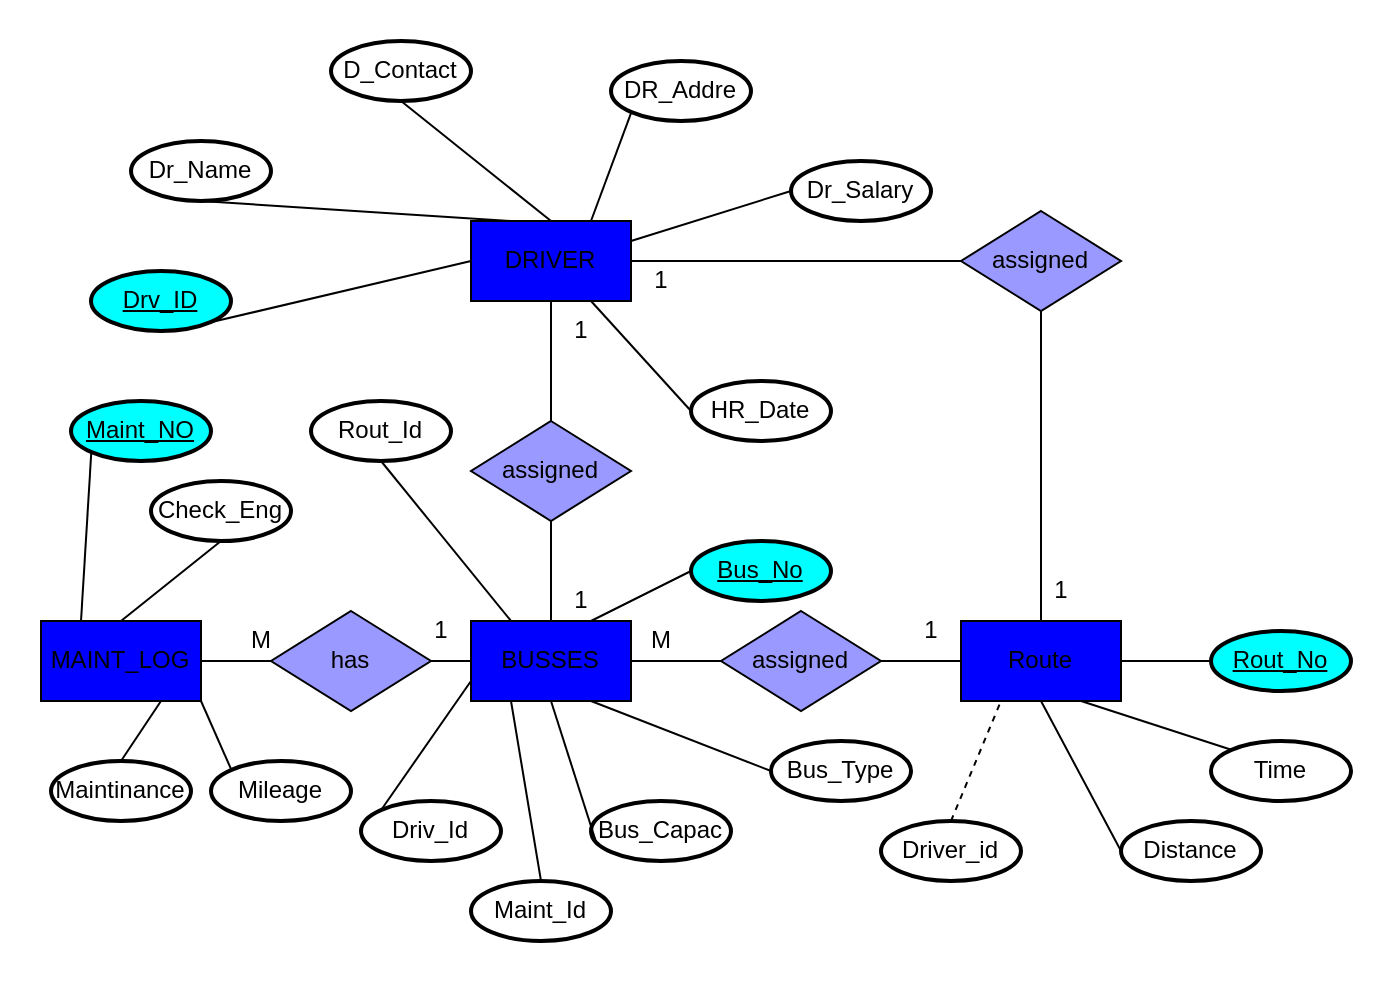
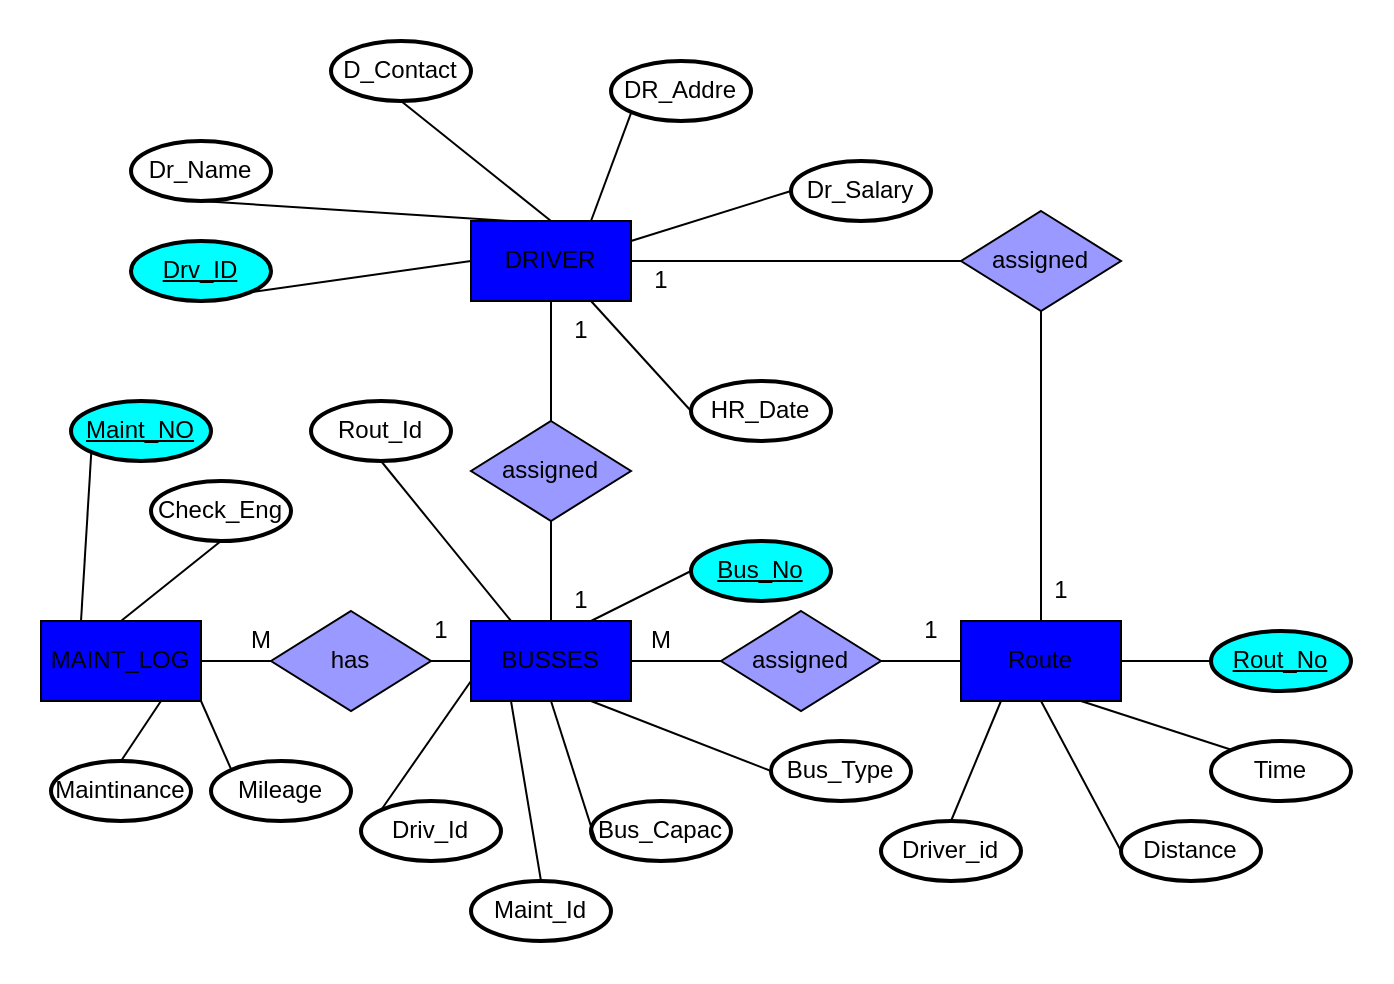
  <mxCell id="0" />
  <mxCell id="1" parent="0" />
  <mxCell id="2" value="DRIVER" style="rounded=0;whiteSpace=wrap;html=1;fillColor=light-dark(#0000FF,#0000FF);" parent="1" vertex="1"><mxGeometry x="235" y="110" width="80" height="40" as="geometry" /></mxCell>
  <mxCell id="3" value="MAINT_LOG" style="rounded=0;whiteSpace=wrap;html=1;fillColor=light-dark(#0000FF,#0000FF);" parent="1" vertex="1"><mxGeometry x="20" y="310" width="80" height="40" as="geometry" /></mxCell>
  <mxCell id="4" value="Route" style="rounded=0;whiteSpace=wrap;html=1;fillColor=light-dark(#0000FF,#0000FF);" parent="1" vertex="1"><mxGeometry x="480" y="310" width="80" height="40" as="geometry" /></mxCell>
  <mxCell id="5" value="BUSSES" style="rounded=0;whiteSpace=wrap;html=1;fillColor=light-dark(#0000FF,#0000FF);" parent="1" vertex="1"><mxGeometry x="235" y="310" width="80" height="40" as="geometry" /></mxCell>
  <mxCell id="6" value="has" style="rhombus;whiteSpace=wrap;html=1;fillColor=light-dark(#9999FF,#3399FF);" parent="1" vertex="1"><mxGeometry x="135" y="305" width="80" height="50" as="geometry" /></mxCell>
  <mxCell id="7" value="assigned" style="rhombus;whiteSpace=wrap;html=1;fillColor=light-dark(#9999FF,#3399FF);" parent="1" vertex="1"><mxGeometry x="235" y="210" width="80" height="50" as="geometry" /></mxCell>
  <mxCell id="8" value="" style="endArrow=none;html=1;rounded=0;exitX=1;exitY=0.5;exitDx=0;exitDy=0;entryX=0;entryY=0.5;entryDx=0;entryDy=0;" parent="1" source="3" target="6" edge="1"><mxGeometry width="50" height="50" relative="1" as="geometry"><mxPoint x="115" y="340" as="sourcePoint" /><mxPoint x="135" y="340" as="targetPoint" /></mxGeometry></mxCell>
  <mxCell id="9" value="" style="endArrow=none;html=1;rounded=0;exitX=1;exitY=0.5;exitDx=0;exitDy=0;entryX=0;entryY=0.5;entryDx=0;entryDy=0;" parent="1" source="6" target="5" edge="1"><mxGeometry width="50" height="50" relative="1" as="geometry"><mxPoint x="195" y="355" as="sourcePoint" /><mxPoint x="215" y="355" as="targetPoint" /></mxGeometry></mxCell>
  <mxCell id="10" value="Dr_Name" style="strokeWidth=2;html=1;shape=mxgraph.flowchart.start_1;whiteSpace=wrap;" parent="1" vertex="1"><mxGeometry x="65" y="70" width="70" height="30" as="geometry" /></mxCell>
  <mxCell id="11" value="D_Contact" style="strokeWidth=2;html=1;shape=mxgraph.flowchart.start_1;whiteSpace=wrap;" parent="1" vertex="1"><mxGeometry x="165" y="20" width="70" height="30" as="geometry" /></mxCell>
  <mxCell id="12" value="DR_Addre" style="strokeWidth=2;html=1;shape=mxgraph.flowchart.start_1;whiteSpace=wrap;" parent="1" vertex="1"><mxGeometry x="305" y="30" width="70" height="30" as="geometry" /></mxCell>
- <mxCell id="13" value="&lt;u&gt;Drv_ID&lt;/u&gt;" style="strokeWidth=2;html=1;shape=mxgraph.flowchart.start_1;whiteSpace=wrap;fillColor=light-dark(#00FFFF,#00CCCC);" parent="1" vertex="1"><mxGeometry x="45" y="135" width="70" height="30" as="geometry" /></mxCell>
+ <mxCell id="13" value="&lt;u&gt;Drv_ID&lt;/u&gt;" style="strokeWidth=2;html=1;shape=mxgraph.flowchart.start_1;whiteSpace=wrap;fillColor=light-dark(#00FFFF,#00CCCC);" parent="1" vertex="1"><mxGeometry x="65" y="120" width="70" height="30" as="geometry" /></mxCell>
  <mxCell id="14" value="" style="endArrow=none;html=1;rounded=0;exitX=0.855;exitY=0.855;exitDx=0;exitDy=0;entryX=0;entryY=0.5;entryDx=0;entryDy=0;exitPerimeter=0;" parent="1" source="13" target="2" edge="1"><mxGeometry width="50" height="50" relative="1" as="geometry"><mxPoint x="325" y="100" as="sourcePoint" /><mxPoint x="445" y="100" as="targetPoint" /></mxGeometry></mxCell>
  <mxCell id="15" value="" style="endArrow=none;html=1;rounded=0;exitX=0.5;exitY=1;exitDx=0;exitDy=0;exitPerimeter=0;entryX=0.25;entryY=0;entryDx=0;entryDy=0;" parent="1" source="10" target="2" edge="1"><mxGeometry width="50" height="50" relative="1" as="geometry"><mxPoint x="335" y="110" as="sourcePoint" /><mxPoint x="275" y="60" as="targetPoint" /></mxGeometry></mxCell>
  <mxCell id="16" value="" style="endArrow=none;html=1;rounded=0;exitX=0.5;exitY=1;exitDx=0;exitDy=0;entryX=0.5;entryY=0;entryDx=0;entryDy=0;exitPerimeter=0;" parent="1" source="11" target="2" edge="1"><mxGeometry width="50" height="50" relative="1" as="geometry"><mxPoint x="345" y="120" as="sourcePoint" /><mxPoint x="465" y="120" as="targetPoint" /></mxGeometry></mxCell>
  <mxCell id="17" value="" style="endArrow=none;html=1;rounded=0;exitX=0.145;exitY=0.855;exitDx=0;exitDy=0;entryX=0.75;entryY=0;entryDx=0;entryDy=0;exitPerimeter=0;" parent="1" source="12" target="2" edge="1"><mxGeometry width="50" height="50" relative="1" as="geometry"><mxPoint x="355" y="130" as="sourcePoint" /><mxPoint x="475" y="130" as="targetPoint" /></mxGeometry></mxCell>
  <mxCell id="18" value="&lt;u&gt;Rout_No&lt;/u&gt;" style="strokeWidth=2;html=1;shape=mxgraph.flowchart.start_1;whiteSpace=wrap;fillColor=light-dark(#00FFFF,#00CCCC);" parent="1" vertex="1"><mxGeometry x="605" y="315" width="70" height="30" as="geometry" /></mxCell>
  <mxCell id="19" value="Driver_id" style="strokeWidth=2;html=1;shape=mxgraph.flowchart.start_1;whiteSpace=wrap;" parent="1" vertex="1"><mxGeometry x="440" y="410" width="70" height="30" as="geometry" /></mxCell>
  <mxCell id="20" value="Distance" style="strokeWidth=2;html=1;shape=mxgraph.flowchart.start_1;whiteSpace=wrap;" parent="1" vertex="1"><mxGeometry x="560" y="410" width="70" height="30" as="geometry" /></mxCell>
  <mxCell id="21" value="Time" style="strokeWidth=2;html=1;shape=mxgraph.flowchart.start_1;whiteSpace=wrap;" parent="1" vertex="1"><mxGeometry x="605" y="370" width="70" height="30" as="geometry" /></mxCell>
  <mxCell id="22" value="Check_Eng" style="strokeWidth=2;html=1;shape=mxgraph.flowchart.start_1;whiteSpace=wrap;" parent="1" vertex="1"><mxGeometry x="75" y="240" width="70" height="30" as="geometry" /></mxCell>
  <mxCell id="23" value="&lt;u&gt;Maint_NO&lt;/u&gt;" style="strokeWidth=2;html=1;shape=mxgraph.flowchart.start_1;whiteSpace=wrap;fillColor=light-dark(#00FFFF,#00CCCC);" parent="1" vertex="1"><mxGeometry x="35" y="200" width="70" height="30" as="geometry" /></mxCell>
  <mxCell id="24" value="Maintinance" style="strokeWidth=2;html=1;shape=mxgraph.flowchart.start_1;whiteSpace=wrap;" parent="1" vertex="1"><mxGeometry x="25" y="380" width="70" height="30" as="geometry" /></mxCell>
  <mxCell id="25" value="Mileage" style="strokeWidth=2;html=1;shape=mxgraph.flowchart.start_1;whiteSpace=wrap;" parent="1" vertex="1"><mxGeometry x="105" y="380" width="70" height="30" as="geometry" /></mxCell>
  <mxCell id="26" value="&lt;u&gt;Bus_No&lt;/u&gt;" style="strokeWidth=2;html=1;shape=mxgraph.flowchart.start_1;whiteSpace=wrap;fillColor=light-dark(#00FFFF,#00CCCC);" parent="1" vertex="1"><mxGeometry x="345" y="270" width="70" height="30" as="geometry" /></mxCell>
  <mxCell id="27" value="Bus_Capac" style="strokeWidth=2;html=1;shape=mxgraph.flowchart.start_1;whiteSpace=wrap;" parent="1" vertex="1"><mxGeometry x="295" y="400" width="70" height="30" as="geometry" /></mxCell>
  <mxCell id="28" value="Maint_Id" style="strokeWidth=2;html=1;shape=mxgraph.flowchart.start_1;whiteSpace=wrap;" parent="1" vertex="1"><mxGeometry x="235" y="440" width="70" height="30" as="geometry" /></mxCell>
  <mxCell id="29" value="Driv_Id" style="strokeWidth=2;html=1;shape=mxgraph.flowchart.start_1;whiteSpace=wrap;" parent="1" vertex="1"><mxGeometry x="180" y="400" width="70" height="30" as="geometry" /></mxCell>
  <mxCell id="30" value="" style="endArrow=none;html=1;rounded=0;entryX=0.5;entryY=0;entryDx=0;entryDy=0;exitX=0.5;exitY=1;exitDx=0;exitDy=0;exitPerimeter=0;" parent="1" source="22" target="3" edge="1"><mxGeometry width="50" height="50" relative="1" as="geometry"><mxPoint x="285" y="450" as="sourcePoint" /><mxPoint x="285" y="480" as="targetPoint" /></mxGeometry></mxCell>
  <mxCell id="31" value="" style="endArrow=none;html=1;rounded=0;entryX=0.25;entryY=0;entryDx=0;entryDy=0;exitX=0.145;exitY=0.855;exitDx=0;exitDy=0;exitPerimeter=0;" parent="1" source="23" target="3" edge="1"><mxGeometry width="50" height="50" relative="1" as="geometry"><mxPoint x="200" y="300" as="sourcePoint" /><mxPoint x="125" y="320" as="targetPoint" /></mxGeometry></mxCell>
  <mxCell id="32" value="" style="endArrow=none;html=1;rounded=0;entryX=1;entryY=1;entryDx=0;entryDy=0;exitX=0.145;exitY=0.145;exitDx=0;exitDy=0;exitPerimeter=0;" parent="1" source="25" target="3" edge="1"><mxGeometry width="50" height="50" relative="1" as="geometry"><mxPoint x="210" y="310" as="sourcePoint" /><mxPoint x="135" y="330" as="targetPoint" /></mxGeometry></mxCell>
  <mxCell id="33" value="" style="endArrow=none;html=1;rounded=0;entryX=0.75;entryY=1;entryDx=0;entryDy=0;exitX=0.5;exitY=0;exitDx=0;exitDy=0;exitPerimeter=0;" parent="1" source="24" target="3" edge="1"><mxGeometry width="50" height="50" relative="1" as="geometry"><mxPoint x="220" y="320" as="sourcePoint" /><mxPoint x="145" y="340" as="targetPoint" /></mxGeometry></mxCell>
  <mxCell id="34" value="" style="endArrow=none;html=1;rounded=0;entryX=0.75;entryY=0;entryDx=0;entryDy=0;exitX=0;exitY=0.5;exitDx=0;exitDy=0;exitPerimeter=0;" parent="1" source="26" target="5" edge="1"><mxGeometry width="50" height="50" relative="1" as="geometry"><mxPoint x="230" y="430" as="sourcePoint" /><mxPoint x="155" y="450" as="targetPoint" /></mxGeometry></mxCell>
  <mxCell id="35" value="" style="endArrow=none;html=1;rounded=0;exitX=0.043;exitY=0.733;exitDx=0;exitDy=0;exitPerimeter=0;entryX=0.5;entryY=1;entryDx=0;entryDy=0;" parent="1" source="27" target="5" edge="1"><mxGeometry width="50" height="50" relative="1" as="geometry"><mxPoint x="240" y="440" as="sourcePoint" /><mxPoint x="325" y="310" as="targetPoint" /></mxGeometry></mxCell>
  <mxCell id="36" value="" style="endArrow=none;html=1;rounded=0;entryX=0.25;entryY=1;entryDx=0;entryDy=0;exitX=0.5;exitY=0;exitDx=0;exitDy=0;exitPerimeter=0;" parent="1" source="28" target="5" edge="1"><mxGeometry width="50" height="50" relative="1" as="geometry"><mxPoint x="250" y="450" as="sourcePoint" /><mxPoint x="175" y="470" as="targetPoint" /></mxGeometry></mxCell>
  <mxCell id="37" value="" style="endArrow=none;html=1;rounded=0;entryX=0;entryY=0.75;entryDx=0;entryDy=0;exitX=0.145;exitY=0.145;exitDx=0;exitDy=0;exitPerimeter=0;" parent="1" source="29" target="5" edge="1"><mxGeometry width="50" height="50" relative="1" as="geometry"><mxPoint x="260" y="460" as="sourcePoint" /><mxPoint x="185" y="480" as="targetPoint" /></mxGeometry></mxCell>
  <mxCell id="38" value="Dr_Salary" style="strokeWidth=2;html=1;shape=mxgraph.flowchart.start_1;whiteSpace=wrap;" parent="1" vertex="1"><mxGeometry x="395" y="80" width="70" height="30" as="geometry" /></mxCell>
  <mxCell id="39" value="" style="endArrow=none;html=1;rounded=0;entryX=0;entryY=0.5;entryDx=0;entryDy=0;entryPerimeter=0;exitX=1;exitY=0.25;exitDx=0;exitDy=0;" parent="1" source="2" target="38" edge="1"><mxGeometry width="50" height="50" relative="1" as="geometry"><mxPoint x="309" y="70" as="sourcePoint" /><mxPoint x="445" y="190" as="targetPoint" /></mxGeometry></mxCell>
  <mxCell id="40" value="Bus_Type" style="strokeWidth=2;html=1;shape=mxgraph.flowchart.start_1;whiteSpace=wrap;" parent="1" vertex="1"><mxGeometry x="385" y="370" width="70" height="30" as="geometry" /></mxCell>
  <mxCell id="41" value="" style="endArrow=none;html=1;rounded=0;exitX=0.75;exitY=1;exitDx=0;exitDy=0;entryX=0;entryY=0.5;entryDx=0;entryDy=0;entryPerimeter=0;" parent="1" source="5" target="40" edge="1"><mxGeometry width="50" height="50" relative="1" as="geometry"><mxPoint x="395" y="240" as="sourcePoint" /><mxPoint x="445" y="190" as="targetPoint" /></mxGeometry></mxCell>
  <mxCell id="42" value="HR_Date" style="strokeWidth=2;html=1;shape=mxgraph.flowchart.start_1;whiteSpace=wrap;" parent="1" vertex="1"><mxGeometry x="345" y="190" width="70" height="30" as="geometry" /></mxCell>
  <mxCell id="43" value="" style="endArrow=none;html=1;rounded=0;entryX=0;entryY=0.5;entryDx=0;entryDy=0;entryPerimeter=0;exitX=0.75;exitY=1;exitDx=0;exitDy=0;" parent="1" source="2" target="42" edge="1"><mxGeometry width="50" height="50" relative="1" as="geometry"><mxPoint x="315" y="80" as="sourcePoint" /><mxPoint x="433" y="4" as="targetPoint" /></mxGeometry></mxCell>
  <mxCell id="44" value="assigned" style="rhombus;whiteSpace=wrap;html=1;fillColor=light-dark(#9999FF,#3399FF);" parent="1" vertex="1"><mxGeometry x="360" y="305" width="80" height="50" as="geometry" /></mxCell>
  <mxCell id="45" value="" style="endArrow=none;html=1;rounded=0;entryX=1;entryY=0.5;entryDx=0;entryDy=0;exitX=0;exitY=0.5;exitDx=0;exitDy=0;" parent="1" source="44" target="5" edge="1"><mxGeometry width="50" height="50" relative="1" as="geometry"><mxPoint x="355" y="295" as="sourcePoint" /><mxPoint x="305" y="320" as="targetPoint" /></mxGeometry></mxCell>
  <mxCell id="46" value="" style="endArrow=none;html=1;rounded=0;exitX=0;exitY=0.5;exitDx=0;exitDy=0;entryX=1;entryY=0.5;entryDx=0;entryDy=0;" parent="1" source="4" target="44" edge="1"><mxGeometry width="50" height="50" relative="1" as="geometry"><mxPoint x="365" y="305" as="sourcePoint" /><mxPoint x="445" y="290" as="targetPoint" /></mxGeometry></mxCell>
  <mxCell id="47" value="" style="endArrow=none;html=1;rounded=0;entryX=0.5;entryY=0;entryDx=0;entryDy=0;exitX=0.5;exitY=1;exitDx=0;exitDy=0;" parent="1" source="7" target="5" edge="1"><mxGeometry width="50" height="50" relative="1" as="geometry"><mxPoint x="375" y="315" as="sourcePoint" /><mxPoint x="325" y="340" as="targetPoint" /></mxGeometry></mxCell>
  <mxCell id="48" value="" style="endArrow=none;html=1;rounded=0;entryX=0.5;entryY=0;entryDx=0;entryDy=0;exitX=0.5;exitY=1;exitDx=0;exitDy=0;" parent="1" source="2" target="7" edge="1"><mxGeometry width="50" height="50" relative="1" as="geometry"><mxPoint x="385" y="325" as="sourcePoint" /><mxPoint x="335" y="350" as="targetPoint" /></mxGeometry></mxCell>
  <mxCell id="49" value="Rout_Id" style="strokeWidth=2;html=1;shape=mxgraph.flowchart.start_1;whiteSpace=wrap;" parent="1" vertex="1"><mxGeometry x="155" y="200" width="70" height="30" as="geometry" /></mxCell>
  <mxCell id="50" value="" style="endArrow=none;html=1;rounded=0;entryX=0.25;entryY=0;entryDx=0;entryDy=0;exitX=0.5;exitY=1;exitDx=0;exitDy=0;exitPerimeter=0;" parent="1" source="49" target="5" edge="1"><mxGeometry width="50" height="50" relative="1" as="geometry"><mxPoint x="355" y="295" as="sourcePoint" /><mxPoint x="305" y="320" as="targetPoint" /></mxGeometry></mxCell>
  <mxCell id="51" value="" style="endArrow=none;html=1;rounded=0;entryX=1;entryY=0.5;entryDx=0;entryDy=0;exitX=0;exitY=0.5;exitDx=0;exitDy=0;exitPerimeter=0;" parent="1" source="18" target="4" edge="1"><mxGeometry width="50" height="50" relative="1" as="geometry"><mxPoint x="365" y="305" as="sourcePoint" /><mxPoint x="315" y="330" as="targetPoint" /></mxGeometry></mxCell>
  <mxCell id="52" value="" style="endArrow=none;html=1;rounded=0;entryX=0.75;entryY=1;entryDx=0;entryDy=0;exitX=0.145;exitY=0.145;exitDx=0;exitDy=0;exitPerimeter=0;" parent="1" source="21" target="4" edge="1"><mxGeometry width="50" height="50" relative="1" as="geometry"><mxPoint x="480" y="230" as="sourcePoint" /><mxPoint x="510" y="320" as="targetPoint" /></mxGeometry></mxCell>
  <mxCell id="53" value="" style="endArrow=none;html=1;rounded=0;entryX=0.5;entryY=1;entryDx=0;entryDy=0;exitX=0;exitY=0.5;exitDx=0;exitDy=0;exitPerimeter=0;" parent="1" source="20" target="4" edge="1"><mxGeometry width="50" height="50" relative="1" as="geometry"><mxPoint x="490" y="240" as="sourcePoint" /><mxPoint x="520" y="330" as="targetPoint" /></mxGeometry></mxCell>
- <mxCell id="54" value="" style="endArrow=none;html=1;rounded=0;entryX=0.25;entryY=1;entryDx=0;entryDy=0;exitX=0.5;exitY=0;exitDx=0;exitDy=0;exitPerimeter=0;dashed=1;" parent="1" source="19" target="4" edge="1"><mxGeometry width="50" height="50" relative="1" as="geometry"><mxPoint x="500" y="250" as="sourcePoint" /><mxPoint x="530" y="340" as="targetPoint" /></mxGeometry></mxCell>
+ <mxCell id="54" value="" style="endArrow=none;html=1;rounded=0;entryX=0.25;entryY=1;entryDx=0;entryDy=0;exitX=0.5;exitY=0;exitDx=0;exitDy=0;exitPerimeter=0;" parent="1" source="19" target="4" edge="1"><mxGeometry width="50" height="50" relative="1" as="geometry"><mxPoint x="500" y="250" as="sourcePoint" /><mxPoint x="530" y="340" as="targetPoint" /></mxGeometry></mxCell>
  <mxCell id="55" value="assigned" style="rhombus;whiteSpace=wrap;html=1;fillColor=light-dark(#9999FF,#3399FF);" parent="1" vertex="1"><mxGeometry x="480" y="105" width="80" height="50" as="geometry" /></mxCell>
  <mxCell id="56" value="" style="endArrow=none;html=1;rounded=0;entryX=0.5;entryY=0;entryDx=0;entryDy=0;exitX=0.5;exitY=1;exitDx=0;exitDy=0;" parent="1" source="55" target="4" edge="1"><mxGeometry width="50" height="50" relative="1" as="geometry"><mxPoint x="600" y="280" as="sourcePoint" /><mxPoint x="555" y="280" as="targetPoint" /></mxGeometry></mxCell>
  <mxCell id="57" value="" style="endArrow=none;html=1;rounded=0;entryX=1;entryY=0.5;entryDx=0;entryDy=0;exitX=0;exitY=0.5;exitDx=0;exitDy=0;" parent="1" source="55" target="2" edge="1"><mxGeometry width="50" height="50" relative="1" as="geometry"><mxPoint x="610" y="290" as="sourcePoint" /><mxPoint x="565" y="290" as="targetPoint" /></mxGeometry></mxCell>
  <mxCell id="58" value="1" style="text;html=1;align=center;verticalAlign=middle;resizable=0;points=[];autosize=1;strokeColor=none;fillColor=none;" vertex="1" parent="1"><mxGeometry x="205" y="300" width="30" height="30" as="geometry" /></mxCell>
  <mxCell id="59" value="M" style="text;html=1;align=center;verticalAlign=middle;resizable=0;points=[];autosize=1;strokeColor=none;fillColor=none;" vertex="1" parent="1"><mxGeometry x="115" y="305" width="30" height="30" as="geometry" /></mxCell>
  <mxCell id="60" value="1" style="text;html=1;align=center;verticalAlign=middle;resizable=0;points=[];autosize=1;strokeColor=none;fillColor=none;" vertex="1" parent="1"><mxGeometry x="275" y="285" width="30" height="30" as="geometry" /></mxCell>
  <mxCell id="61" value="1" style="text;html=1;align=center;verticalAlign=middle;resizable=0;points=[];autosize=1;strokeColor=none;fillColor=none;" vertex="1" parent="1"><mxGeometry x="275" y="150" width="30" height="30" as="geometry" /></mxCell>
  <mxCell id="62" value="M" style="text;html=1;align=center;verticalAlign=middle;resizable=0;points=[];autosize=1;strokeColor=none;fillColor=none;" vertex="1" parent="1"><mxGeometry x="315" y="305" width="30" height="30" as="geometry" /></mxCell>
  <mxCell id="63" value="1" style="text;html=1;align=center;verticalAlign=middle;resizable=0;points=[];autosize=1;strokeColor=none;fillColor=none;" vertex="1" parent="1"><mxGeometry x="450" y="300" width="30" height="30" as="geometry" /></mxCell>
  <mxCell id="64" value="1" style="text;html=1;align=center;verticalAlign=middle;resizable=0;points=[];autosize=1;strokeColor=none;fillColor=none;" vertex="1" parent="1"><mxGeometry x="315" y="125" width="30" height="30" as="geometry" /></mxCell>
  <mxCell id="65" value="1" style="text;html=1;align=center;verticalAlign=middle;resizable=0;points=[];autosize=1;strokeColor=none;fillColor=none;" vertex="1" parent="1"><mxGeometry x="515" y="280" width="30" height="30" as="geometry" /></mxCell>
